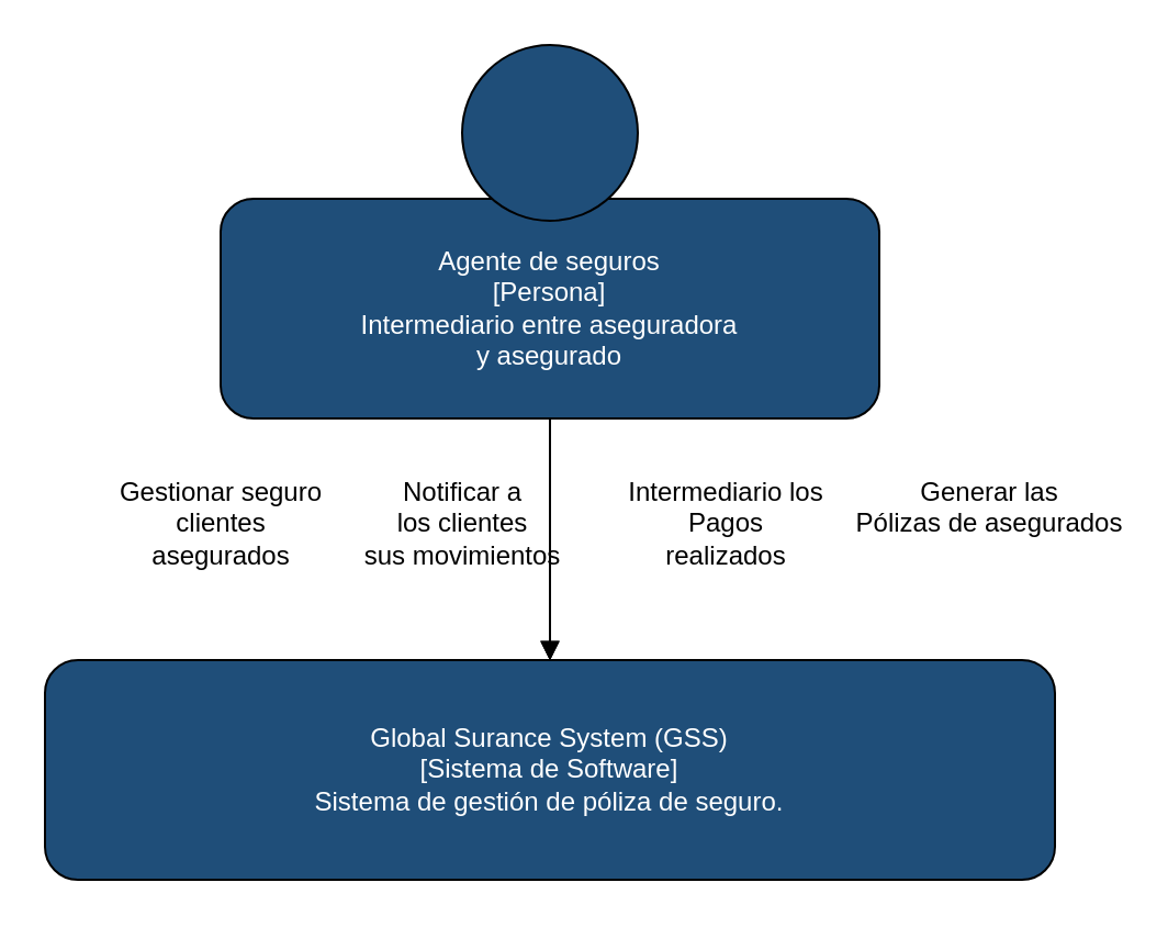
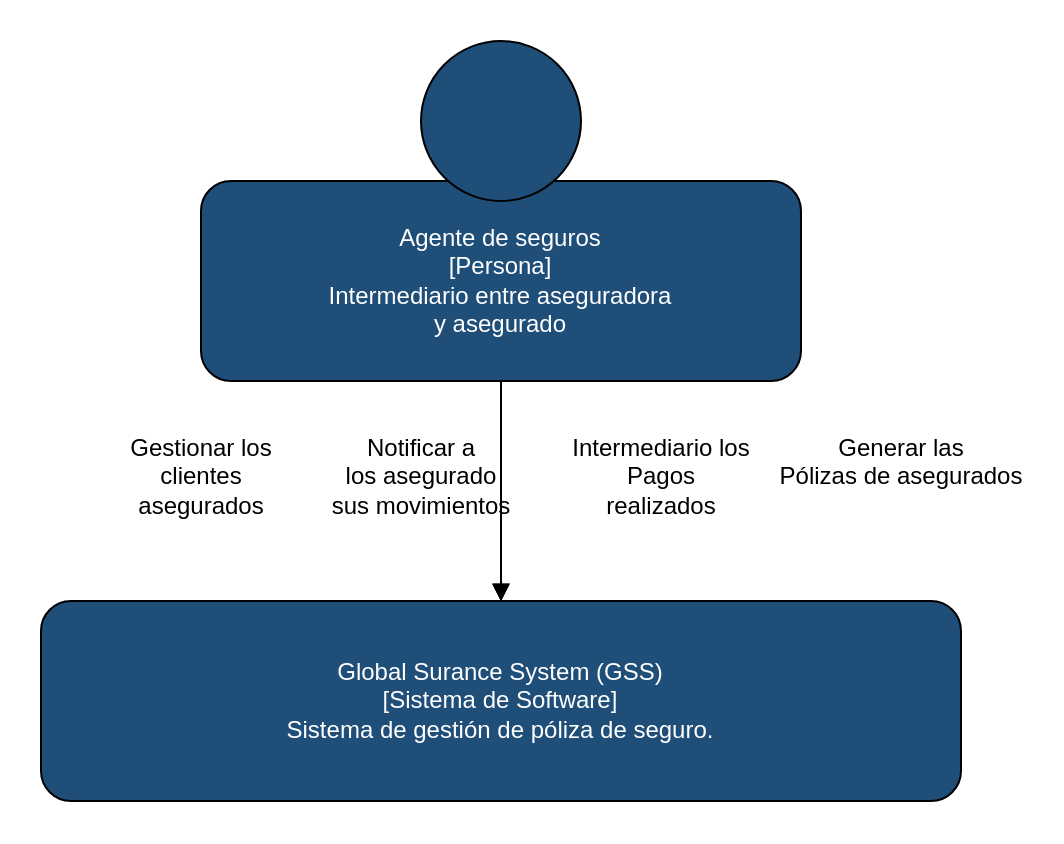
  <mxCell id="0" />
  <mxCell id="1" parent="0" />
  <mxCell id="2" value="Agente de seguros&#10;[Persona]&#10;Intermediario entre aseguradora&#10;y asegurado" style="rounded=1;whiteSpace=wrap;html=1;fillColor=#1F4E79;fontColor=#FFFFFF;" parent="1" vertex="1"><mxGeometry x="100" y="90" width="300" height="100" as="geometry" /></mxCell>
  <mxCell id="3" value="Global Surance System (GSS)&#10;[Sistema de Software]&#10;Sistema de gestión de póliza de seguro." style="rounded=1;whiteSpace=wrap;html=1;fillColor=#1F4E79;fontColor=#FFFFFF;" parent="1" vertex="1"><mxGeometry x="20" y="300" width="460" height="100" as="geometry" /></mxCell>
  <mxCell id="4" style="endArrow=block;html=1;" parent="1" source="2" target="3" edge="1"><mxGeometry relative="1" as="geometry"><mxPoint x="80" y="240" as="targetPoint" /></mxGeometry></mxCell>
  <mxCell id="5" style="endArrow=block;html=1;" parent="1" source="2" target="3" edge="1"><mxGeometry relative="1" as="geometry"><mxPoint x="180" y="240" as="targetPoint" /></mxGeometry></mxCell>
  <mxCell id="6" style="endArrow=block;html=1;" parent="1" source="2" target="3" edge="1"><mxGeometry relative="1" as="geometry"><mxPoint x="280" y="240" as="targetPoint" /></mxGeometry></mxCell>
  <mxCell id="7" style="endArrow=block;html=1;" parent="1" source="2" target="3" edge="1"><mxGeometry relative="1" as="geometry"><mxPoint x="380" y="240" as="targetPoint" /></mxGeometry></mxCell>
- <mxCell id="8" value="Gestionar seguro&#10;clientes&#10;asegurados" style="text;html=1;strokeColor=none;fillColor=none;align=center;" parent="1" vertex="1"><mxGeometry x="50" y="210" width="100" height="60" as="geometry" /></mxCell>
- <mxCell id="9" value="Notificar a&#10;los clientes&#10;sus movimientos" style="text;html=1;strokeColor=none;fillColor=none;align=center;" parent="1" vertex="1"><mxGeometry x="150" y="210" width="120" height="60" as="geometry" /></mxCell>
+ <mxCell id="8" value="Gestionar los&#10;clientes&#10;asegurados" style="text;html=1;strokeColor=none;fillColor=none;align=center;" parent="1" vertex="1"><mxGeometry x="50" y="210" width="100" height="60" as="geometry" /></mxCell>
+ <mxCell id="9" value="Notificar a&#10;los asegurado&#10;sus movimientos" style="text;html=1;strokeColor=none;fillColor=none;align=center;" parent="1" vertex="1"><mxGeometry x="150" y="210" width="120" height="60" as="geometry" /></mxCell>
  <mxCell id="10" value="Intermediario los&#10;Pagos&#10;realizados" style="text;html=1;strokeColor=none;fillColor=none;align=center;" parent="1" vertex="1"><mxGeometry x="280" y="210" width="100" height="60" as="geometry" /></mxCell>
  <mxCell id="11" value="Generar las&#10;Pólizas de asegurados" style="text;html=1;strokeColor=none;fillColor=none;align=center;" parent="1" vertex="1"><mxGeometry x="390" y="210" width="120" height="60" as="geometry" /></mxCell>
  <mxCell id="12" value="" style="ellipse;whiteSpace=wrap;html=1;fillColor=#1F4E79;" parent="1" vertex="1"><mxGeometry x="210" y="20" width="80" height="80" as="geometry" /></mxCell>
